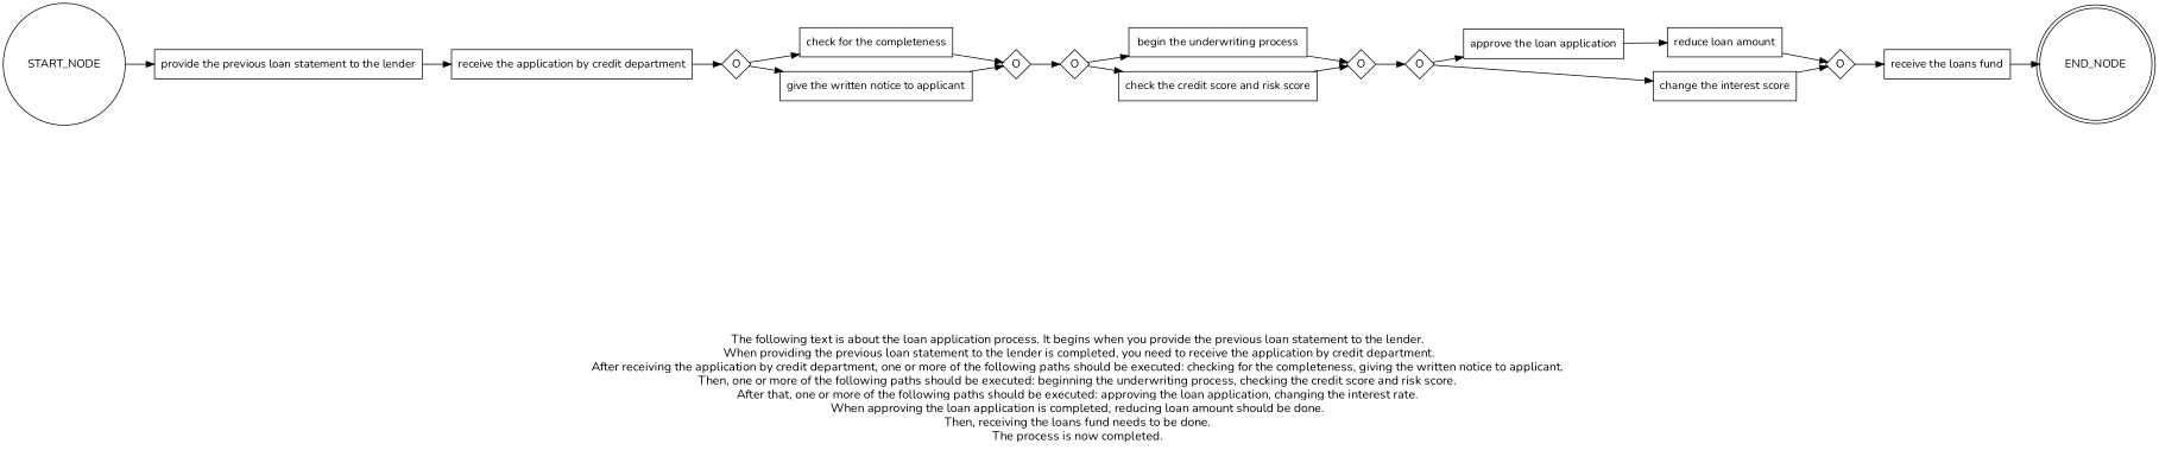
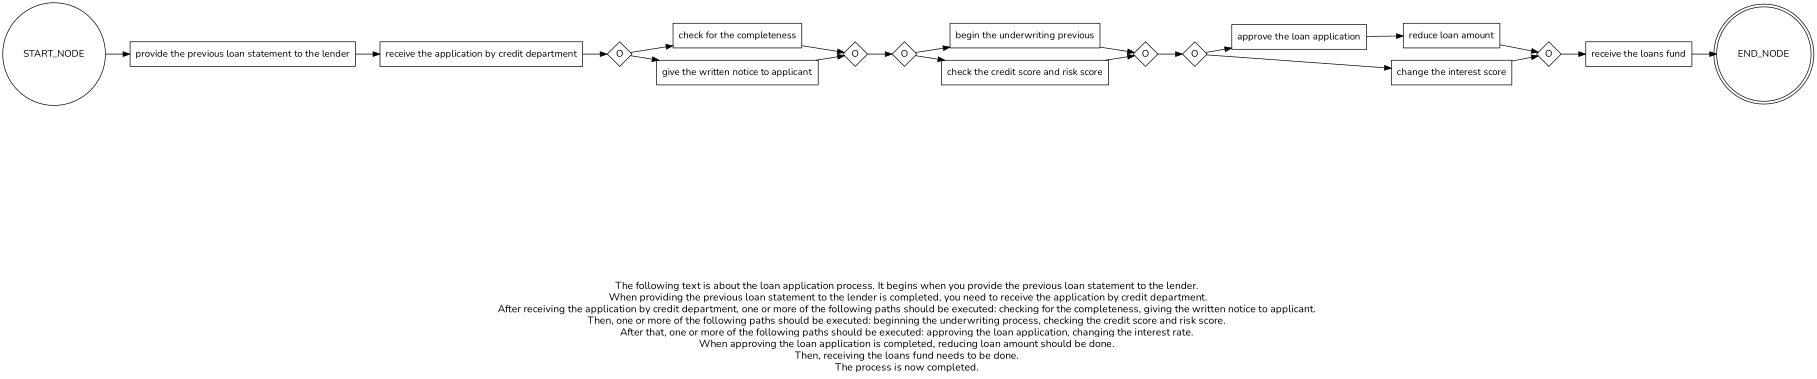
  digraph {
    fontname=Nunito
    fontsize=15
    label="\n\n\nThe following text is about the loan application process. It begins when you provide the previous loan statement to the lender. \nWhen providing the previous loan statement to the lender is completed, you need to receive the application by credit department.\nAfter receiving the application by credit department, one or more of the following paths should be executed: checking for the completeness, giving the written notice to applicant. \nThen, one or more of the following paths should be executed: beginning the underwriting process, checking the credit score and risk score. \nAfter that, one or more of the following paths should be executed: approving the loan application, changing the interest rate. \nWhen approving the loan application is completed, reducing loan amount should be done. \nThen, receiving the loans fund needs to be done. \nThe process is now completed. \n"
    rankdir=LR
    node [fontname=Nunito shape=box]
    edge [fontname=Nunito]
    "provide the previous loan statement to the lender"
    "receive the application by credit department"
    n3 [fixedsize=true label=O shape=diamond width=0.5]
    "check for the completeness"
    "give the written notice to applicant"
    n6 [fixedsize=true label=O shape=diamond width=0.5]
    n7 [fixedsize=true label=O shape=diamond width=0.5]
-   "begin the underwriting process"
+   "begin the underwriting process" [label="begin the underwriting previous"]
    "check the credit score and risk score"
    n10 [fixedsize=true label=O shape=diamond width=0.5]
    n11 [fixedsize=true label=O shape=diamond width=0.5]
    "approve the loan application"
    n13 [label="change the interest score"]
    "reduce loan amount"
    n15 [fixedsize=true label=O shape=diamond width=0.5]
    "receive the loans fund"
    END_NODE [shape=doublecircle width=0.2]
    START_NODE [shape=circle width=0.3]
    subgraph sub_1 {
      "provide the previous loan statement to the lender"
      "receive the application by credit department"
      n3
      "check for the completeness"
      "give the written notice to applicant"
      n6
      n7
      "begin the underwriting process"
      "check the credit score and risk score"
      n10
      n11
      "approve the loan application"
      n13
      "reduce loan amount"
      n15
      "receive the loans fund"
    }
    "provide the previous loan statement to the lender" -> "receive the application by credit department"
    "receive the application by credit department" -> n3
    n3 -> "check for the completeness"
    n3 -> "give the written notice to applicant"
    "check for the completeness" -> n6
    "give the written notice to applicant" -> n6
    n6 -> n7
    n7 -> "begin the underwriting process"
    n7 -> "check the credit score and risk score"
    "begin the underwriting process" -> n10
    "check the credit score and risk score" -> n10
    n10 -> n11
    n11 -> "approve the loan application"
    n11 -> n13
    "approve the loan application" -> "reduce loan amount"
    n13 -> n15
    "reduce loan amount" -> n15
    n15 -> "receive the loans fund"
    "receive the loans fund" -> END_NODE
    START_NODE -> "provide the previous loan statement to the lender"
  }
